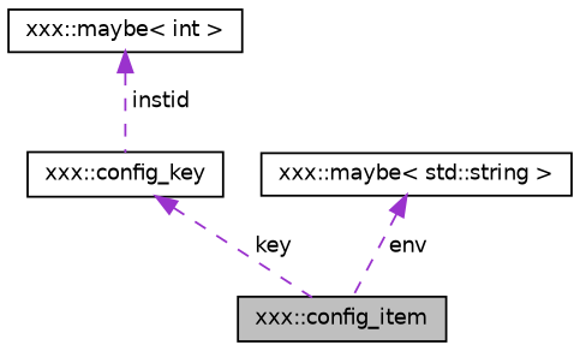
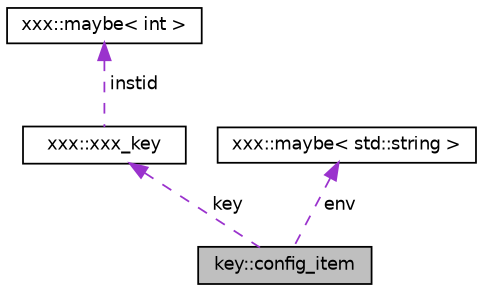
  digraph {
    node [color=black fillcolor=white fontname=Helvetica fontsize=10 shape=record style=filled]
    edge [color=darkorchid3 dir=back fontname=Helvetica fontsize=10 labelfontname=Helvetica labelfontsize=10 style=dashed]
-   n1 [fillcolor=grey75 fontcolor=black height=0.2 label="xxx::config_item" width=0.4]
-   n2 [height=0.2 label="xxx::config_key" width=0.4]
+   n1 [fillcolor=grey75 fontcolor=black height=0.2 label="key::config_item" width=0.4]
+   n2 [height=0.2 label="xxx::xxx_key" width=0.4]
    n3 [height=0.2 label="xxx::maybe\< int \>" width=0.4]
    n4 [height=0.2 label="xxx::maybe\< std::string \>" width=0.4]
    n2 -> n1 [label=" key"]
    n3 -> n2 [label=" instid"]
    n4 -> n1 [label=" env"]
  }
